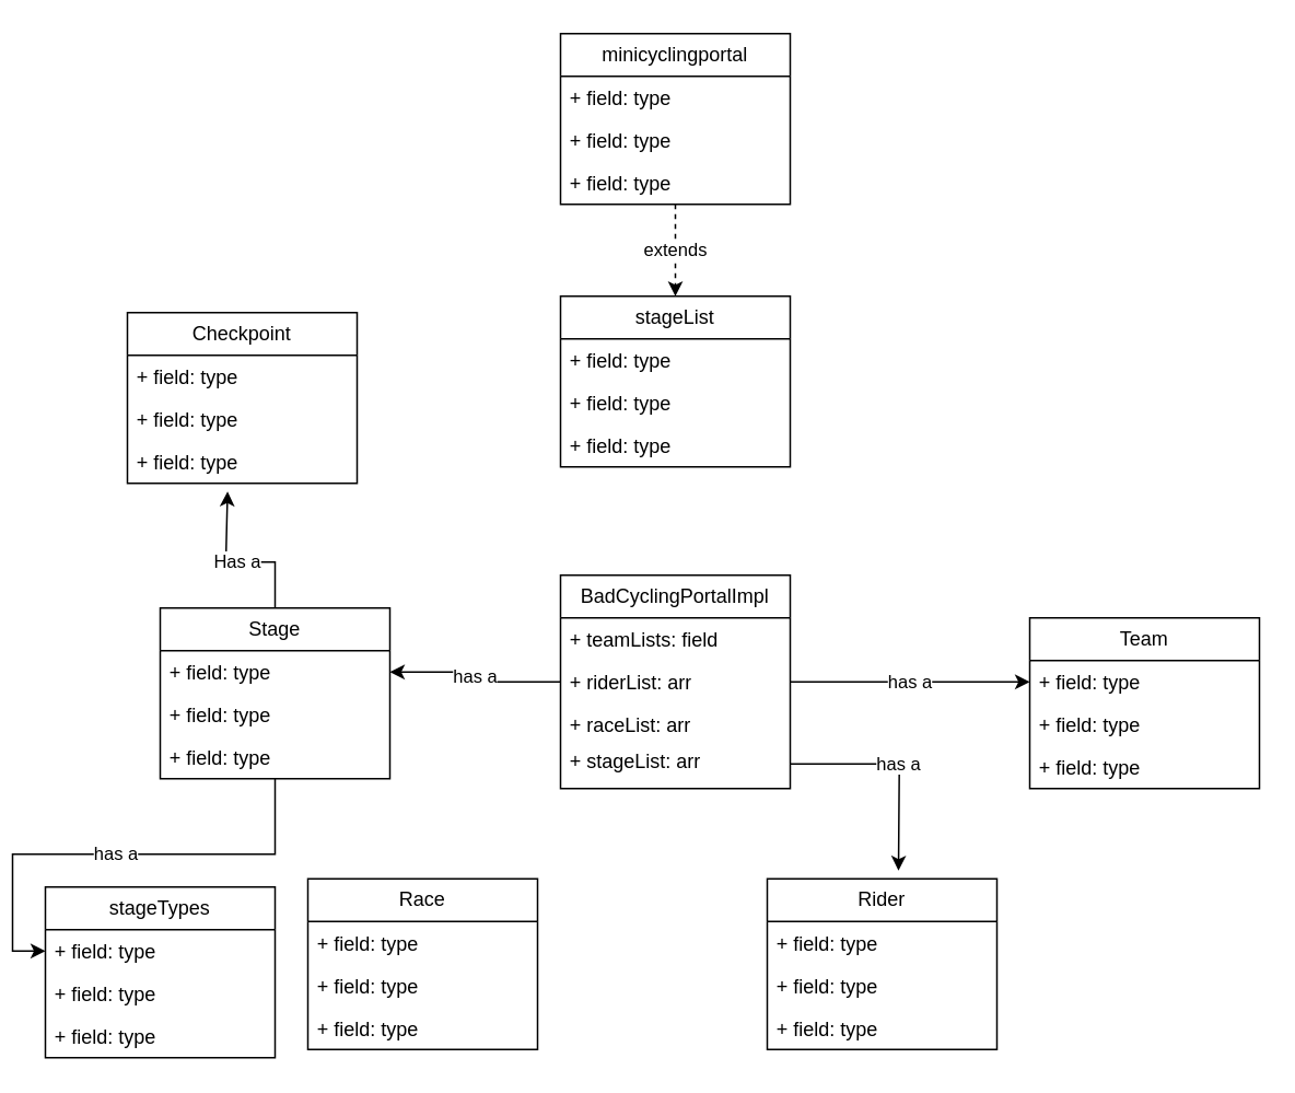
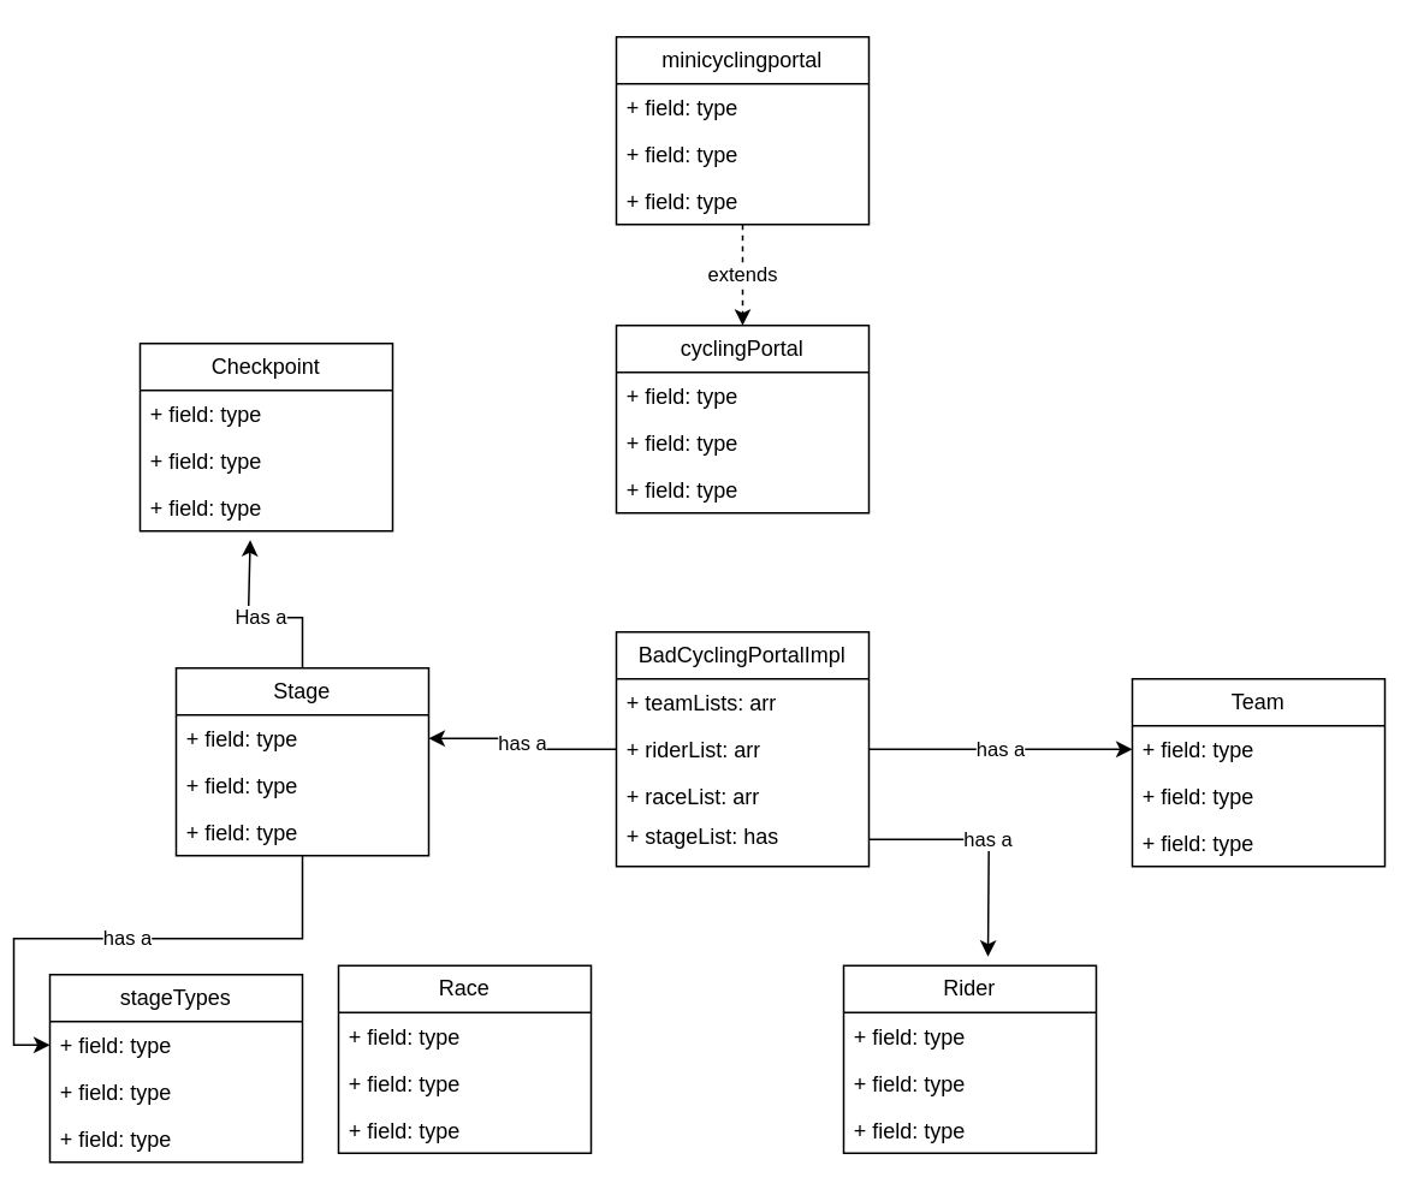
  <mxCell id="0" />
  <mxCell id="1" parent="0" />
- <mxCell id="2" value="stageList" style="swimlane;fontStyle=0;childLayout=stackLayout;horizontal=1;startSize=26;fillColor=none;horizontalStack=0;resizeParent=1;resizeParentMax=0;resizeLast=0;collapsible=1;marginBottom=0;whiteSpace=wrap;html=1;" parent="1" vertex="1"><mxGeometry x="334" y="180" width="140" height="104" as="geometry" /></mxCell>
+ <mxCell id="2" value="cyclingPortal" style="swimlane;fontStyle=0;childLayout=stackLayout;horizontal=1;startSize=26;fillColor=none;horizontalStack=0;resizeParent=1;resizeParentMax=0;resizeLast=0;collapsible=1;marginBottom=0;whiteSpace=wrap;html=1;" parent="1" vertex="1"><mxGeometry x="334" y="180" width="140" height="104" as="geometry" /></mxCell>
  <mxCell id="3" value="+ field: type" style="text;strokeColor=none;fillColor=none;align=left;verticalAlign=top;spacingLeft=4;spacingRight=4;overflow=hidden;rotatable=0;points=[[0,0.5],[1,0.5]];portConstraint=eastwest;whiteSpace=wrap;html=1;" parent="2" vertex="1"><mxGeometry y="26" width="140" height="26" as="geometry" /></mxCell>
  <mxCell id="4" value="+ field: type" style="text;strokeColor=none;fillColor=none;align=left;verticalAlign=top;spacingLeft=4;spacingRight=4;overflow=hidden;rotatable=0;points=[[0,0.5],[1,0.5]];portConstraint=eastwest;whiteSpace=wrap;html=1;" parent="2" vertex="1"><mxGeometry y="52" width="140" height="26" as="geometry" /></mxCell>
  <mxCell id="5" value="+ field: type" style="text;strokeColor=none;fillColor=none;align=left;verticalAlign=top;spacingLeft=4;spacingRight=4;overflow=hidden;rotatable=0;points=[[0,0.5],[1,0.5]];portConstraint=eastwest;whiteSpace=wrap;html=1;" parent="2" vertex="1"><mxGeometry y="78" width="140" height="26" as="geometry" /></mxCell>
  <mxCell id="6" value="BadCyclingPortalImpl" style="swimlane;fontStyle=0;childLayout=stackLayout;horizontal=1;startSize=26;fillColor=none;horizontalStack=0;resizeParent=1;resizeParentMax=0;resizeLast=0;collapsible=1;marginBottom=0;whiteSpace=wrap;html=1;" vertex="1" parent="1"><mxGeometry x="334" y="350" width="140" height="130" as="geometry" /></mxCell>
- <mxCell id="7" value="+ teamLists: field" style="text;strokeColor=none;fillColor=none;align=left;verticalAlign=top;spacingLeft=4;spacingRight=4;overflow=hidden;rotatable=0;points=[[0,0.5],[1,0.5]];portConstraint=eastwest;whiteSpace=wrap;html=1;" vertex="1" parent="6"><mxGeometry y="26" width="140" height="26" as="geometry" /></mxCell>
+ <mxCell id="7" value="+ teamLists: arr" style="text;strokeColor=none;fillColor=none;align=left;verticalAlign=top;spacingLeft=4;spacingRight=4;overflow=hidden;rotatable=0;points=[[0,0.5],[1,0.5]];portConstraint=eastwest;whiteSpace=wrap;html=1;" vertex="1" parent="6"><mxGeometry y="26" width="140" height="26" as="geometry" /></mxCell>
  <mxCell id="8" value="+ riderList: arr" style="text;strokeColor=none;fillColor=none;align=left;verticalAlign=top;spacingLeft=4;spacingRight=4;overflow=hidden;rotatable=0;points=[[0,0.5],[1,0.5]];portConstraint=eastwest;whiteSpace=wrap;html=1;" vertex="1" parent="6"><mxGeometry y="52" width="140" height="26" as="geometry" /></mxCell>
  <mxCell id="9" value="+ raceList: arr" style="text;strokeColor=none;fillColor=none;align=left;verticalAlign=top;spacingLeft=4;spacingRight=4;overflow=hidden;rotatable=0;points=[[0,0.5],[1,0.5]];portConstraint=eastwest;whiteSpace=wrap;html=1;" vertex="1" parent="6"><mxGeometry y="78" width="140" height="22" as="geometry" /></mxCell>
  <mxCell id="10" value="has a" style="edgeStyle=orthogonalEdgeStyle;rounded=0;orthogonalLoop=1;jettySize=auto;html=1;" edge="1" parent="6" source="11"><mxGeometry relative="1" as="geometry"><mxPoint x="206" y="180" as="targetPoint" /></mxGeometry></mxCell>
- <mxCell id="11" value="+ stageList: arr" style="text;strokeColor=none;fillColor=none;align=left;verticalAlign=top;spacingLeft=4;spacingRight=4;overflow=hidden;rotatable=0;points=[[0,0.5],[1,0.5]];portConstraint=eastwest;whiteSpace=wrap;html=1;" vertex="1" parent="6"><mxGeometry y="100" width="140" height="30" as="geometry" /></mxCell>
+ <mxCell id="11" value="+ stageList: has" style="text;strokeColor=none;fillColor=none;align=left;verticalAlign=top;spacingLeft=4;spacingRight=4;overflow=hidden;rotatable=0;points=[[0,0.5],[1,0.5]];portConstraint=eastwest;whiteSpace=wrap;html=1;" vertex="1" parent="6"><mxGeometry y="100" width="140" height="30" as="geometry" /></mxCell>
  <mxCell id="12" value="extends" style="edgeStyle=orthogonalEdgeStyle;rounded=0;orthogonalLoop=1;jettySize=auto;html=1;entryX=0.5;entryY=0;entryDx=0;entryDy=0;dashed=1;" edge="1" parent="1" source="13" target="2"><mxGeometry relative="1" as="geometry" /></mxCell>
  <mxCell id="13" value="minicyclingportal" style="swimlane;fontStyle=0;childLayout=stackLayout;horizontal=1;startSize=26;fillColor=none;horizontalStack=0;resizeParent=1;resizeParentMax=0;resizeLast=0;collapsible=1;marginBottom=0;whiteSpace=wrap;html=1;" vertex="1" parent="1"><mxGeometry x="334" y="20" width="140" height="104" as="geometry" /></mxCell>
  <mxCell id="14" value="+ field: type" style="text;strokeColor=none;fillColor=none;align=left;verticalAlign=top;spacingLeft=4;spacingRight=4;overflow=hidden;rotatable=0;points=[[0,0.5],[1,0.5]];portConstraint=eastwest;whiteSpace=wrap;html=1;" vertex="1" parent="13"><mxGeometry y="26" width="140" height="26" as="geometry" /></mxCell>
  <mxCell id="15" value="+ field: type" style="text;strokeColor=none;fillColor=none;align=left;verticalAlign=top;spacingLeft=4;spacingRight=4;overflow=hidden;rotatable=0;points=[[0,0.5],[1,0.5]];portConstraint=eastwest;whiteSpace=wrap;html=1;" vertex="1" parent="13"><mxGeometry y="52" width="140" height="26" as="geometry" /></mxCell>
  <mxCell id="16" value="+ field: type" style="text;strokeColor=none;fillColor=none;align=left;verticalAlign=top;spacingLeft=4;spacingRight=4;overflow=hidden;rotatable=0;points=[[0,0.5],[1,0.5]];portConstraint=eastwest;whiteSpace=wrap;html=1;" vertex="1" parent="13"><mxGeometry y="78" width="140" height="26" as="geometry" /></mxCell>
  <mxCell id="17" value="Team" style="swimlane;fontStyle=0;childLayout=stackLayout;horizontal=1;startSize=26;fillColor=none;horizontalStack=0;resizeParent=1;resizeParentMax=0;resizeLast=0;collapsible=1;marginBottom=0;whiteSpace=wrap;html=1;" vertex="1" parent="1"><mxGeometry x="620" y="376" width="140" height="104" as="geometry" /></mxCell>
  <mxCell id="18" value="+ field: type" style="text;strokeColor=none;fillColor=none;align=left;verticalAlign=top;spacingLeft=4;spacingRight=4;overflow=hidden;rotatable=0;points=[[0,0.5],[1,0.5]];portConstraint=eastwest;whiteSpace=wrap;html=1;" vertex="1" parent="17"><mxGeometry y="26" width="140" height="26" as="geometry" /></mxCell>
  <mxCell id="19" value="+ field: type" style="text;strokeColor=none;fillColor=none;align=left;verticalAlign=top;spacingLeft=4;spacingRight=4;overflow=hidden;rotatable=0;points=[[0,0.5],[1,0.5]];portConstraint=eastwest;whiteSpace=wrap;html=1;" vertex="1" parent="17"><mxGeometry y="52" width="140" height="26" as="geometry" /></mxCell>
  <mxCell id="20" value="+ field: type" style="text;strokeColor=none;fillColor=none;align=left;verticalAlign=top;spacingLeft=4;spacingRight=4;overflow=hidden;rotatable=0;points=[[0,0.5],[1,0.5]];portConstraint=eastwest;whiteSpace=wrap;html=1;" vertex="1" parent="17"><mxGeometry y="78" width="140" height="26" as="geometry" /></mxCell>
  <mxCell id="21" value="has a" style="edgeStyle=orthogonalEdgeStyle;rounded=0;orthogonalLoop=1;jettySize=auto;html=1;entryX=0;entryY=0.5;entryDx=0;entryDy=0;" edge="1" parent="1" source="8" target="18"><mxGeometry relative="1" as="geometry" /></mxCell>
  <mxCell id="22" value="Rider" style="swimlane;fontStyle=0;childLayout=stackLayout;horizontal=1;startSize=26;fillColor=none;horizontalStack=0;resizeParent=1;resizeParentMax=0;resizeLast=0;collapsible=1;marginBottom=0;whiteSpace=wrap;html=1;" vertex="1" parent="1"><mxGeometry x="460" y="535" width="140" height="104" as="geometry" /></mxCell>
  <mxCell id="23" value="+ field: type" style="text;strokeColor=none;fillColor=none;align=left;verticalAlign=top;spacingLeft=4;spacingRight=4;overflow=hidden;rotatable=0;points=[[0,0.5],[1,0.5]];portConstraint=eastwest;whiteSpace=wrap;html=1;" vertex="1" parent="22"><mxGeometry y="26" width="140" height="26" as="geometry" /></mxCell>
  <mxCell id="24" value="+ field: type" style="text;strokeColor=none;fillColor=none;align=left;verticalAlign=top;spacingLeft=4;spacingRight=4;overflow=hidden;rotatable=0;points=[[0,0.5],[1,0.5]];portConstraint=eastwest;whiteSpace=wrap;html=1;" vertex="1" parent="22"><mxGeometry y="52" width="140" height="26" as="geometry" /></mxCell>
  <mxCell id="25" value="+ field: type" style="text;strokeColor=none;fillColor=none;align=left;verticalAlign=top;spacingLeft=4;spacingRight=4;overflow=hidden;rotatable=0;points=[[0,0.5],[1,0.5]];portConstraint=eastwest;whiteSpace=wrap;html=1;" vertex="1" parent="22"><mxGeometry y="78" width="140" height="26" as="geometry" /></mxCell>
  <mxCell id="26" value="Race" style="swimlane;fontStyle=0;childLayout=stackLayout;horizontal=1;startSize=26;fillColor=none;horizontalStack=0;resizeParent=1;resizeParentMax=0;resizeLast=0;collapsible=1;marginBottom=0;whiteSpace=wrap;html=1;" vertex="1" parent="1"><mxGeometry x="180" y="535" width="140" height="104" as="geometry" /></mxCell>
  <mxCell id="27" value="+ field: type" style="text;strokeColor=none;fillColor=none;align=left;verticalAlign=top;spacingLeft=4;spacingRight=4;overflow=hidden;rotatable=0;points=[[0,0.5],[1,0.5]];portConstraint=eastwest;whiteSpace=wrap;html=1;" vertex="1" parent="26"><mxGeometry y="26" width="140" height="26" as="geometry" /></mxCell>
  <mxCell id="28" value="+ field: type" style="text;strokeColor=none;fillColor=none;align=left;verticalAlign=top;spacingLeft=4;spacingRight=4;overflow=hidden;rotatable=0;points=[[0,0.5],[1,0.5]];portConstraint=eastwest;whiteSpace=wrap;html=1;" vertex="1" parent="26"><mxGeometry y="52" width="140" height="26" as="geometry" /></mxCell>
  <mxCell id="29" value="+ field: type" style="text;strokeColor=none;fillColor=none;align=left;verticalAlign=top;spacingLeft=4;spacingRight=4;overflow=hidden;rotatable=0;points=[[0,0.5],[1,0.5]];portConstraint=eastwest;whiteSpace=wrap;html=1;" vertex="1" parent="26"><mxGeometry y="78" width="140" height="26" as="geometry" /></mxCell>
  <mxCell id="30" value="has a" style="edgeStyle=orthogonalEdgeStyle;rounded=0;orthogonalLoop=1;jettySize=auto;html=1;entryX=0;entryY=0.5;entryDx=0;entryDy=0;" edge="1" parent="1" source="31" target="42"><mxGeometry relative="1" as="geometry" /></mxCell>
  <mxCell id="31" value="Stage" style="swimlane;fontStyle=0;childLayout=stackLayout;horizontal=1;startSize=26;fillColor=none;horizontalStack=0;resizeParent=1;resizeParentMax=0;resizeLast=0;collapsible=1;marginBottom=0;whiteSpace=wrap;html=1;" vertex="1" parent="1"><mxGeometry x="90" y="370" width="140" height="104" as="geometry" /></mxCell>
  <mxCell id="32" value="+ field: type" style="text;strokeColor=none;fillColor=none;align=left;verticalAlign=top;spacingLeft=4;spacingRight=4;overflow=hidden;rotatable=0;points=[[0,0.5],[1,0.5]];portConstraint=eastwest;whiteSpace=wrap;html=1;" vertex="1" parent="31"><mxGeometry y="26" width="140" height="26" as="geometry" /></mxCell>
  <mxCell id="33" value="+ field: type" style="text;strokeColor=none;fillColor=none;align=left;verticalAlign=top;spacingLeft=4;spacingRight=4;overflow=hidden;rotatable=0;points=[[0,0.5],[1,0.5]];portConstraint=eastwest;whiteSpace=wrap;html=1;" vertex="1" parent="31"><mxGeometry y="52" width="140" height="26" as="geometry" /></mxCell>
  <mxCell id="34" value="+ field: type" style="text;strokeColor=none;fillColor=none;align=left;verticalAlign=top;spacingLeft=4;spacingRight=4;overflow=hidden;rotatable=0;points=[[0,0.5],[1,0.5]];portConstraint=eastwest;whiteSpace=wrap;html=1;" vertex="1" parent="31"><mxGeometry y="78" width="140" height="26" as="geometry" /></mxCell>
  <mxCell id="35" value="Checkpoint" style="swimlane;fontStyle=0;childLayout=stackLayout;horizontal=1;startSize=26;fillColor=none;horizontalStack=0;resizeParent=1;resizeParentMax=0;resizeLast=0;collapsible=1;marginBottom=0;whiteSpace=wrap;html=1;" vertex="1" parent="1"><mxGeometry x="70" y="190" width="140" height="104" as="geometry" /></mxCell>
  <mxCell id="36" value="+ field: type" style="text;strokeColor=none;fillColor=none;align=left;verticalAlign=top;spacingLeft=4;spacingRight=4;overflow=hidden;rotatable=0;points=[[0,0.5],[1,0.5]];portConstraint=eastwest;whiteSpace=wrap;html=1;" vertex="1" parent="35"><mxGeometry y="26" width="140" height="26" as="geometry" /></mxCell>
  <mxCell id="37" value="+ field: type" style="text;strokeColor=none;fillColor=none;align=left;verticalAlign=top;spacingLeft=4;spacingRight=4;overflow=hidden;rotatable=0;points=[[0,0.5],[1,0.5]];portConstraint=eastwest;whiteSpace=wrap;html=1;" vertex="1" parent="35"><mxGeometry y="52" width="140" height="26" as="geometry" /></mxCell>
  <mxCell id="38" value="+ field: type" style="text;strokeColor=none;fillColor=none;align=left;verticalAlign=top;spacingLeft=4;spacingRight=4;overflow=hidden;rotatable=0;points=[[0,0.5],[1,0.5]];portConstraint=eastwest;whiteSpace=wrap;html=1;" vertex="1" parent="35"><mxGeometry y="78" width="140" height="26" as="geometry" /></mxCell>
  <mxCell id="39" value="has a" style="edgeStyle=orthogonalEdgeStyle;rounded=0;orthogonalLoop=1;jettySize=auto;html=1;entryX=1;entryY=0.5;entryDx=0;entryDy=0;" edge="1" parent="1" source="8" target="32"><mxGeometry relative="1" as="geometry" /></mxCell>
  <mxCell id="40" value="Has a" style="edgeStyle=orthogonalEdgeStyle;rounded=0;orthogonalLoop=1;jettySize=auto;html=1;entryX=0.436;entryY=1.192;entryDx=0;entryDy=0;entryPerimeter=0;" edge="1" parent="1" source="31" target="38"><mxGeometry relative="1" as="geometry"><Array as="points"><mxPoint x="160" y="342" /><mxPoint x="130" y="342" /></Array></mxGeometry></mxCell>
  <mxCell id="41" value="stageTypes" style="swimlane;fontStyle=0;childLayout=stackLayout;horizontal=1;startSize=26;fillColor=none;horizontalStack=0;resizeParent=1;resizeParentMax=0;resizeLast=0;collapsible=1;marginBottom=0;whiteSpace=wrap;html=1;" vertex="1" parent="1"><mxGeometry x="20" y="540" width="140" height="104" as="geometry" /></mxCell>
  <mxCell id="42" value="+ field: type" style="text;strokeColor=none;fillColor=none;align=left;verticalAlign=top;spacingLeft=4;spacingRight=4;overflow=hidden;rotatable=0;points=[[0,0.5],[1,0.5]];portConstraint=eastwest;whiteSpace=wrap;html=1;" vertex="1" parent="41"><mxGeometry y="26" width="140" height="26" as="geometry" /></mxCell>
  <mxCell id="43" value="+ field: type" style="text;strokeColor=none;fillColor=none;align=left;verticalAlign=top;spacingLeft=4;spacingRight=4;overflow=hidden;rotatable=0;points=[[0,0.5],[1,0.5]];portConstraint=eastwest;whiteSpace=wrap;html=1;" vertex="1" parent="41"><mxGeometry y="52" width="140" height="26" as="geometry" /></mxCell>
  <mxCell id="44" value="+ field: type" style="text;strokeColor=none;fillColor=none;align=left;verticalAlign=top;spacingLeft=4;spacingRight=4;overflow=hidden;rotatable=0;points=[[0,0.5],[1,0.5]];portConstraint=eastwest;whiteSpace=wrap;html=1;" vertex="1" parent="41"><mxGeometry y="78" width="140" height="26" as="geometry" /></mxCell>
